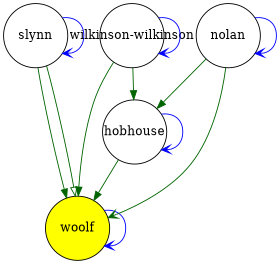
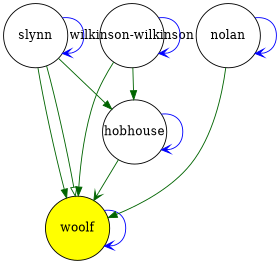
  digraph {
    node [fillcolor=white fixedsize=true shape=circle style=filled]
    edge [arrowhead=normal color=darkgreen penwidth=1]
    slynn [height=1 width=1]
    woolf [fillcolor=yellow height=1 width=1]
    n3 [height=1 label="wilkinson-wilkinson" width=1]
    hobhouse [height=1 width=1]
    nolan [height=1 width=1]
    slynn -> slynn [arrowhead=vee color=blue]
    slynn -> woolf
    slynn -> woolf [arrowhead=onormal]
    woolf -> woolf [arrowhead=vee color=blue]
    n3 -> woolf
    n3 -> n3 [arrowhead=vee color=blue]
    n3 -> hobhouse
-   hobhouse -> woolf
+   hobhouse -> woolf [arrowhead=vee]
    hobhouse -> hobhouse [arrowhead=vee color=blue]
-   nolan -> woolf [arrowhead=vee]
-   nolan -> hobhouse
+   nolan -> woolf
+   slynn -> hobhouse
    nolan -> nolan [arrowhead=vee color=blue]
  }
